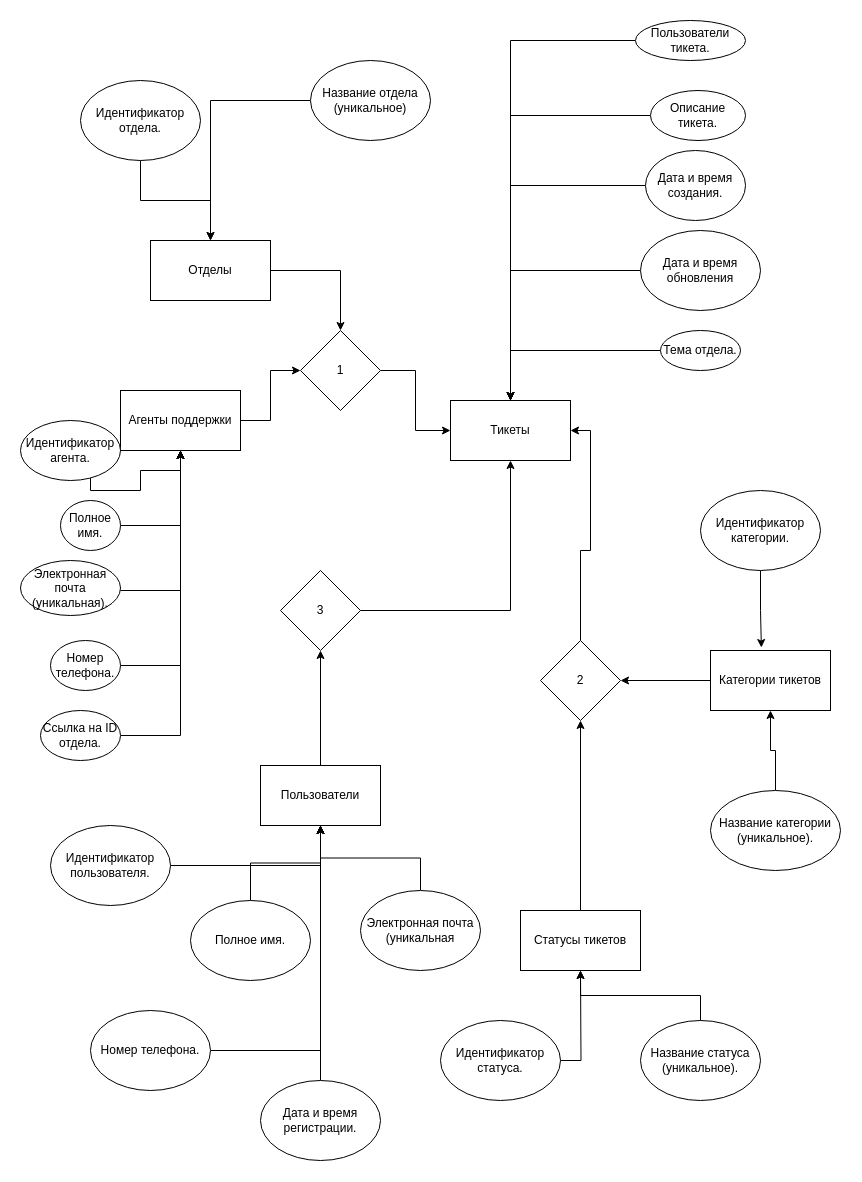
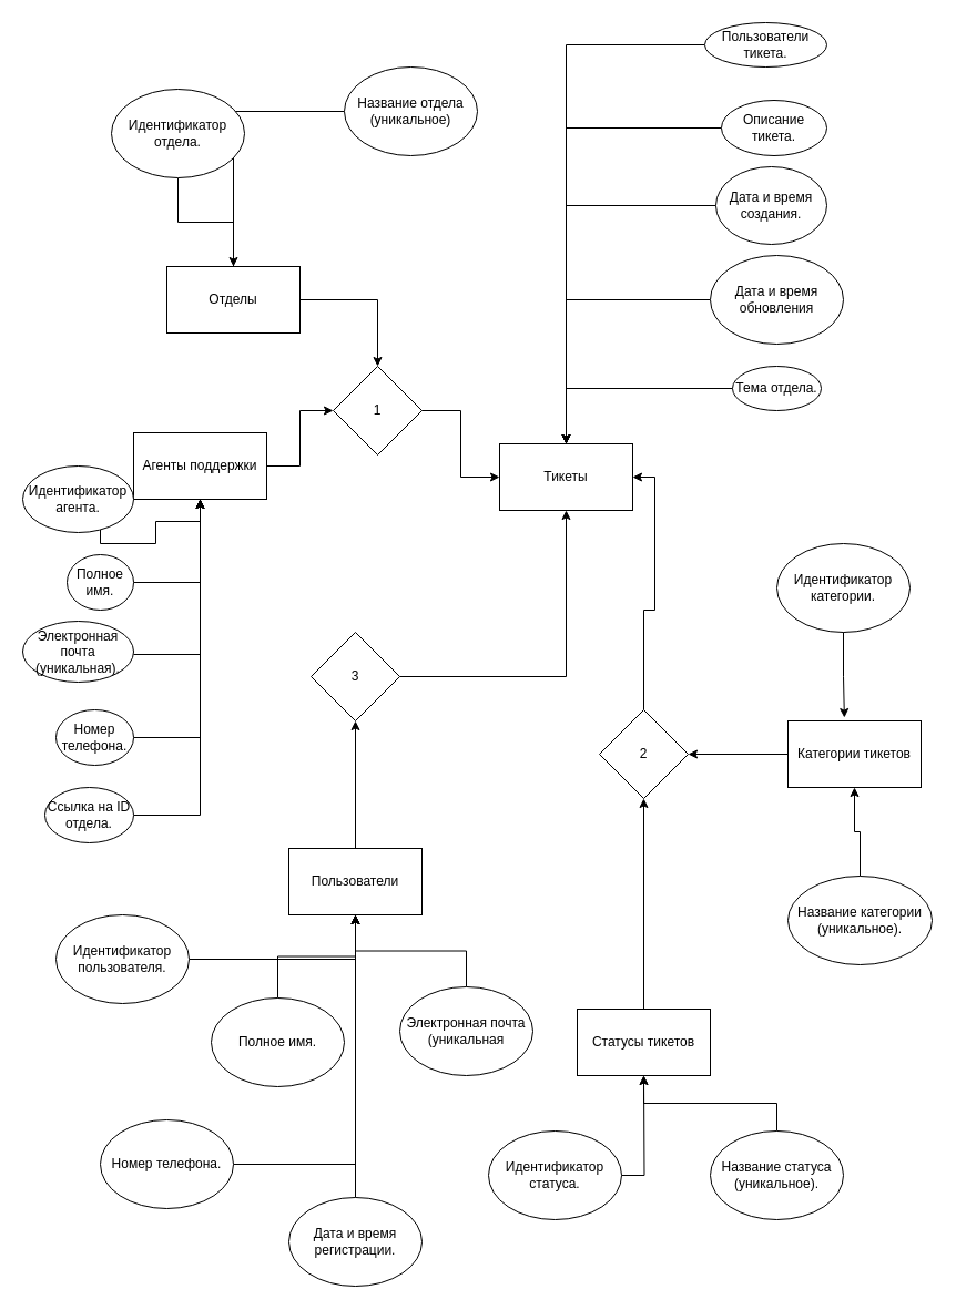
  <mxCell id="0" />
  <mxCell id="1" parent="0" />
  <mxCell id="2" style="edgeStyle=orthogonalEdgeStyle;rounded=0;orthogonalLoop=1;jettySize=auto;html=1;entryX=0.5;entryY=0;entryDx=0;entryDy=0;" edge="1" parent="1" source="3" target="14"><mxGeometry relative="1" as="geometry" /></mxCell>
  <mxCell id="3" value="Отделы" style="rounded=0;whiteSpace=wrap;html=1;" vertex="1" parent="1"><mxGeometry x="150" y="240" width="120" height="60" as="geometry" /></mxCell>
  <mxCell id="4" style="edgeStyle=orthogonalEdgeStyle;rounded=0;orthogonalLoop=1;jettySize=auto;html=1;entryX=0.5;entryY=1;entryDx=0;entryDy=0;" edge="1" parent="1" source="5" target="18"><mxGeometry relative="1" as="geometry" /></mxCell>
  <mxCell id="5" value="Пользователи" style="rounded=0;whiteSpace=wrap;html=1;" vertex="1" parent="1"><mxGeometry x="260" y="765" width="120" height="60" as="geometry" /></mxCell>
  <mxCell id="6" style="edgeStyle=orthogonalEdgeStyle;rounded=0;orthogonalLoop=1;jettySize=auto;html=1;" edge="1" parent="1" source="7" target="14"><mxGeometry relative="1" as="geometry" /></mxCell>
  <mxCell id="7" value="Агенты поддержки" style="rounded=0;whiteSpace=wrap;html=1;" vertex="1" parent="1"><mxGeometry x="120" y="390" width="120" height="60" as="geometry" /></mxCell>
  <mxCell id="8" style="edgeStyle=orthogonalEdgeStyle;rounded=0;orthogonalLoop=1;jettySize=auto;html=1;entryX=1;entryY=0.5;entryDx=0;entryDy=0;" edge="1" parent="1" source="9" target="16"><mxGeometry relative="1" as="geometry" /></mxCell>
  <mxCell id="9" value="Категории тикетов" style="rounded=0;whiteSpace=wrap;html=1;" vertex="1" parent="1"><mxGeometry x="710" y="650" width="120" height="60" as="geometry" /></mxCell>
  <mxCell id="10" style="edgeStyle=orthogonalEdgeStyle;rounded=0;orthogonalLoop=1;jettySize=auto;html=1;entryX=0.5;entryY=1;entryDx=0;entryDy=0;" edge="1" parent="1" source="11" target="16"><mxGeometry relative="1" as="geometry" /></mxCell>
  <mxCell id="11" value="Статусы тикетов" style="rounded=0;whiteSpace=wrap;html=1;" vertex="1" parent="1"><mxGeometry x="520" y="910" width="120" height="60" as="geometry" /></mxCell>
  <mxCell id="12" value="Тикеты" style="rounded=0;whiteSpace=wrap;html=1;" vertex="1" parent="1"><mxGeometry x="450" y="400" width="120" height="60" as="geometry" /></mxCell>
  <mxCell id="13" style="edgeStyle=orthogonalEdgeStyle;rounded=0;orthogonalLoop=1;jettySize=auto;html=1;entryX=0;entryY=0.5;entryDx=0;entryDy=0;" edge="1" parent="1" source="14" target="12"><mxGeometry relative="1" as="geometry" /></mxCell>
  <mxCell id="14" value="1" style="rhombus;whiteSpace=wrap;html=1;" vertex="1" parent="1"><mxGeometry x="300" y="330" width="80" height="80" as="geometry" /></mxCell>
  <mxCell id="15" style="edgeStyle=orthogonalEdgeStyle;rounded=0;orthogonalLoop=1;jettySize=auto;html=1;entryX=1;entryY=0.5;entryDx=0;entryDy=0;" edge="1" parent="1" source="16" target="12"><mxGeometry relative="1" as="geometry" /></mxCell>
  <mxCell id="16" value="2" style="rhombus;whiteSpace=wrap;html=1;" vertex="1" parent="1"><mxGeometry x="540" y="640" width="80" height="80" as="geometry" /></mxCell>
  <mxCell id="17" style="edgeStyle=orthogonalEdgeStyle;rounded=0;orthogonalLoop=1;jettySize=auto;html=1;entryX=0.5;entryY=1;entryDx=0;entryDy=0;" edge="1" parent="1" source="18" target="12"><mxGeometry relative="1" as="geometry"><mxPoint x="510" y="470" as="targetPoint" /></mxGeometry></mxCell>
  <mxCell id="18" value="3" style="rhombus;whiteSpace=wrap;html=1;" vertex="1" parent="1"><mxGeometry x="280" y="570" width="80" height="80" as="geometry" /></mxCell>
  <mxCell id="19" style="edgeStyle=orthogonalEdgeStyle;rounded=0;orthogonalLoop=1;jettySize=auto;html=1;entryX=0.5;entryY=1;entryDx=0;entryDy=0;" edge="1" parent="1" source="20" target="5"><mxGeometry relative="1" as="geometry" /></mxCell>
  <mxCell id="20" value="Идентификатор пользователя." style="ellipse;whiteSpace=wrap;html=1;" vertex="1" parent="1"><mxGeometry x="50" y="825" width="120" height="80" as="geometry" /></mxCell>
  <mxCell id="21" style="edgeStyle=orthogonalEdgeStyle;rounded=0;orthogonalLoop=1;jettySize=auto;html=1;entryX=0.5;entryY=1;entryDx=0;entryDy=0;" edge="1" parent="1" source="22" target="5"><mxGeometry relative="1" as="geometry" /></mxCell>
  <mxCell id="22" value="Полное имя." style="ellipse;whiteSpace=wrap;html=1;" vertex="1" parent="1"><mxGeometry x="190" y="900" width="120" height="80" as="geometry" /></mxCell>
  <mxCell id="23" style="edgeStyle=orthogonalEdgeStyle;rounded=0;orthogonalLoop=1;jettySize=auto;html=1;entryX=0.5;entryY=1;entryDx=0;entryDy=0;" edge="1" parent="1" source="24" target="5"><mxGeometry relative="1" as="geometry"><mxPoint x="320" y="840" as="targetPoint" /></mxGeometry></mxCell>
  <mxCell id="24" value="Номер телефона." style="ellipse;whiteSpace=wrap;html=1;" vertex="1" parent="1"><mxGeometry x="90" y="1010" width="120" height="80" as="geometry" /></mxCell>
  <mxCell id="25" style="edgeStyle=orthogonalEdgeStyle;rounded=0;orthogonalLoop=1;jettySize=auto;html=1;entryX=0.5;entryY=1;entryDx=0;entryDy=0;" edge="1" parent="1" source="26" target="5"><mxGeometry relative="1" as="geometry" /></mxCell>
  <mxCell id="26" value=" Дата и время регистрации." style="ellipse;whiteSpace=wrap;html=1;" vertex="1" parent="1"><mxGeometry x="260" y="1080" width="120" height="80" as="geometry" /></mxCell>
  <mxCell id="27" style="edgeStyle=orthogonalEdgeStyle;rounded=0;orthogonalLoop=1;jettySize=auto;html=1;entryX=0.5;entryY=1;entryDx=0;entryDy=0;" edge="1" parent="1" source="28" target="5"><mxGeometry relative="1" as="geometry" /></mxCell>
  <mxCell id="28" value="Электронная почта (уникальная" style="ellipse;whiteSpace=wrap;html=1;" vertex="1" parent="1"><mxGeometry x="360" y="890" width="120" height="80" as="geometry" /></mxCell>
- <mxCell id="29" style="edgeStyle=orthogonalEdgeStyle;rounded=0;orthogonalLoop=1;jettySize=auto;html=1;entryX=0.5;entryY=0;entryDx=0;entryDy=0;" edge="1" parent="1" source="30" target="3"><mxGeometry relative="1" as="geometry" /></mxCell>
+ <mxCell id="29" style="edgeStyle=orthogonalEdgeStyle;rounded=0;orthogonalLoop=1;jettySize=auto;html=1;entryX=0.5;entryY=0;entryDx=0;entryDy=0;endArrow=none;" edge="1" parent="1" source="30" target="3"><mxGeometry relative="1" as="geometry" /></mxCell>
  <mxCell id="30" value="Название отдела (уникальное)" style="ellipse;whiteSpace=wrap;html=1;" vertex="1" parent="1"><mxGeometry x="310" y="60" width="120" height="80" as="geometry" /></mxCell>
  <mxCell id="31" style="edgeStyle=orthogonalEdgeStyle;rounded=0;orthogonalLoop=1;jettySize=auto;html=1;entryX=0.5;entryY=0;entryDx=0;entryDy=0;" edge="1" parent="1" source="32" target="3"><mxGeometry relative="1" as="geometry" /></mxCell>
- <mxCell id="32" value="Идентификатор отдела." style="ellipse;whiteSpace=wrap;html=1;" vertex="1" parent="1"><mxGeometry x="80" y="80" width="120" height="80" as="geometry" /></mxCell>
+ <mxCell id="32" value="Идентификатор отдела." style="ellipse;whiteSpace=wrap;html=1;" vertex="1" parent="1"><mxGeometry x="100" y="80" width="120" height="80" as="geometry" /></mxCell>
  <mxCell id="33" style="edgeStyle=orthogonalEdgeStyle;rounded=0;orthogonalLoop=1;jettySize=auto;html=1;entryX=0.5;entryY=1;entryDx=0;entryDy=0;" edge="1" parent="1" source="34" target="7"><mxGeometry relative="1" as="geometry"><Array as="points"><mxPoint x="90" y="490" /><mxPoint x="140" y="490" /><mxPoint x="140" y="470" /><mxPoint x="180" y="470" /></Array></mxGeometry></mxCell>
  <mxCell id="34" value="Идентификатор агента." style="ellipse;whiteSpace=wrap;html=1;" vertex="1" parent="1"><mxGeometry x="20" y="420" width="100" height="60" as="geometry" /></mxCell>
  <mxCell id="35" style="edgeStyle=orthogonalEdgeStyle;rounded=0;orthogonalLoop=1;jettySize=auto;html=1;entryX=0.5;entryY=1;entryDx=0;entryDy=0;" edge="1" parent="1" source="36" target="7"><mxGeometry relative="1" as="geometry"><Array as="points"><mxPoint x="180" y="525" /></Array></mxGeometry></mxCell>
  <mxCell id="36" value="Полное имя." style="ellipse;whiteSpace=wrap;html=1;" vertex="1" parent="1"><mxGeometry x="60" y="500" width="60" height="50" as="geometry" /></mxCell>
  <mxCell id="37" style="edgeStyle=orthogonalEdgeStyle;rounded=0;orthogonalLoop=1;jettySize=auto;html=1;entryX=0.5;entryY=1;entryDx=0;entryDy=0;" edge="1" parent="1" source="38" target="7"><mxGeometry relative="1" as="geometry"><Array as="points"><mxPoint x="180" y="590" /></Array></mxGeometry></mxCell>
  <mxCell id="38" value="Электронная почта (уникальная)." style="ellipse;whiteSpace=wrap;html=1;" vertex="1" parent="1"><mxGeometry x="20" y="560" width="100" height="55" as="geometry" /></mxCell>
  <mxCell id="39" style="edgeStyle=orthogonalEdgeStyle;rounded=0;orthogonalLoop=1;jettySize=auto;html=1;entryX=0.5;entryY=1;entryDx=0;entryDy=0;" edge="1" parent="1" source="40" target="7"><mxGeometry relative="1" as="geometry"><Array as="points"><mxPoint x="180" y="665" /></Array></mxGeometry></mxCell>
  <mxCell id="40" value="Номер телефона." style="ellipse;whiteSpace=wrap;html=1;" vertex="1" parent="1"><mxGeometry x="50" y="640" width="70" height="50" as="geometry" /></mxCell>
  <mxCell id="41" style="edgeStyle=orthogonalEdgeStyle;rounded=0;orthogonalLoop=1;jettySize=auto;html=1;entryX=0.5;entryY=1;entryDx=0;entryDy=0;" edge="1" parent="1" source="42" target="7"><mxGeometry relative="1" as="geometry"><Array as="points"><mxPoint x="180" y="735" /></Array></mxGeometry></mxCell>
  <mxCell id="42" value="Ссылка на ID отдела." style="ellipse;whiteSpace=wrap;html=1;" vertex="1" parent="1"><mxGeometry y="710" width="80" height="50" as="geometry" x="40" /></mxCell>
  <mxCell id="43" style="edgeStyle=orthogonalEdgeStyle;rounded=0;orthogonalLoop=1;jettySize=auto;html=1;entryX=0.5;entryY=1;entryDx=0;entryDy=0;" edge="1" parent="1" source="44" target="9"><mxGeometry relative="1" as="geometry" /></mxCell>
  <mxCell id="44" value="Название категории (уникальное)." style="ellipse;whiteSpace=wrap;html=1;" vertex="1" parent="1"><mxGeometry x="710" y="790" width="130" height="80" as="geometry" /></mxCell>
  <mxCell id="45" value="Идентификатор категории." style="ellipse;whiteSpace=wrap;html=1;" vertex="1" parent="1"><mxGeometry x="700" y="490" width="120" height="80" as="geometry" /></mxCell>
  <mxCell id="46" style="edgeStyle=orthogonalEdgeStyle;rounded=0;orthogonalLoop=1;jettySize=auto;html=1;entryX=0.424;entryY=-0.05;entryDx=0;entryDy=0;entryPerimeter=0;" edge="1" parent="1" source="45" target="9"><mxGeometry relative="1" as="geometry" /></mxCell>
  <mxCell id="47" style="edgeStyle=orthogonalEdgeStyle;rounded=0;orthogonalLoop=1;jettySize=auto;html=1;entryX=0.5;entryY=1;entryDx=0;entryDy=0;" edge="1" parent="1" source="48" target="11"><mxGeometry relative="1" as="geometry" /></mxCell>
  <mxCell id="48" value="Название статуса (уникальное)." style="ellipse;whiteSpace=wrap;html=1;" vertex="1" parent="1"><mxGeometry x="640" y="1020" width="120" height="80" as="geometry" /></mxCell>
  <mxCell id="49" style="edgeStyle=orthogonalEdgeStyle;rounded=0;orthogonalLoop=1;jettySize=auto;html=1;" edge="1" parent="1" source="50"><mxGeometry relative="1" as="geometry"><mxPoint x="580" y="970" as="targetPoint" /></mxGeometry></mxCell>
  <mxCell id="50" value="Идентификатор статуса." style="ellipse;whiteSpace=wrap;html=1;" vertex="1" parent="1"><mxGeometry x="440" y="1020" width="120" height="80" as="geometry" /></mxCell>
  <mxCell id="51" style="edgeStyle=orthogonalEdgeStyle;rounded=0;orthogonalLoop=1;jettySize=auto;html=1;entryX=0.5;entryY=0;entryDx=0;entryDy=0;" edge="1" parent="1" source="52" target="12"><mxGeometry relative="1" as="geometry" /></mxCell>
  <mxCell id="52" value="Пользователи тикета." style="ellipse;whiteSpace=wrap;html=1;" vertex="1" parent="1"><mxGeometry x="635" y="20" width="110" height="40" as="geometry" /></mxCell>
  <mxCell id="53" style="edgeStyle=orthogonalEdgeStyle;rounded=0;orthogonalLoop=1;jettySize=auto;html=1;entryX=0.5;entryY=0;entryDx=0;entryDy=0;" edge="1" parent="1" source="54" target="12"><mxGeometry relative="1" as="geometry" /></mxCell>
  <mxCell id="54" value="Тема отдела." style="ellipse;whiteSpace=wrap;html=1;" vertex="1" parent="1"><mxGeometry x="660" y="330" width="80" height="40" as="geometry" /></mxCell>
  <mxCell id="55" style="edgeStyle=orthogonalEdgeStyle;rounded=0;orthogonalLoop=1;jettySize=auto;html=1;entryX=0.5;entryY=0;entryDx=0;entryDy=0;" edge="1" parent="1" source="56" target="12"><mxGeometry relative="1" as="geometry" /></mxCell>
  <mxCell id="56" value="Описание тикета." style="ellipse;whiteSpace=wrap;html=1;" vertex="1" parent="1"><mxGeometry x="650" y="90" width="95" height="50" as="geometry" /></mxCell>
  <mxCell id="57" style="edgeStyle=orthogonalEdgeStyle;rounded=0;orthogonalLoop=1;jettySize=auto;html=1;entryX=0.5;entryY=0;entryDx=0;entryDy=0;" edge="1" parent="1" source="58" target="12"><mxGeometry relative="1" as="geometry" /></mxCell>
  <mxCell id="58" value="Дата и время создания." style="ellipse;whiteSpace=wrap;html=1;" vertex="1" parent="1"><mxGeometry x="645" y="150" width="100" height="70" as="geometry" /></mxCell>
  <mxCell id="59" style="edgeStyle=orthogonalEdgeStyle;rounded=0;orthogonalLoop=1;jettySize=auto;html=1;entryX=0.5;entryY=0;entryDx=0;entryDy=0;" edge="1" parent="1" source="60" target="12"><mxGeometry relative="1" as="geometry" /></mxCell>
  <mxCell id="60" value="Дата и время обновления" style="ellipse;whiteSpace=wrap;html=1;" vertex="1" parent="1"><mxGeometry x="640" y="230" width="120" height="80" as="geometry" /></mxCell>
